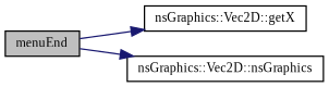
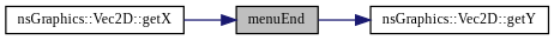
  digraph {
    fontname="Liberation Serif"
    rankdir=LR
    node [color=black fillcolor=white fontname="Liberation Serif" fontsize=10 shape=record style=filled]
    edge [color=midnightblue fontname="Liberation Serif" fontsize=10 labelfontname=Helvetica labelfontsize=10 style=solid]
    n1 [fillcolor=grey75 fontcolor=black height=0.2 label=menuEnd width=0.4]
    n2 [height=0.2 label="nsGraphics::Vec2D::getX" width=0.4]
-   n3 [height=0.2 label="nsGraphics::Vec2D::nsGraphics" width=0.4]
-   n1 -> n2
+   n3 [height=0.2 label="nsGraphics::Vec2D::getY" width=0.4]
+   n2 -> n1
    n1 -> n3
  }
